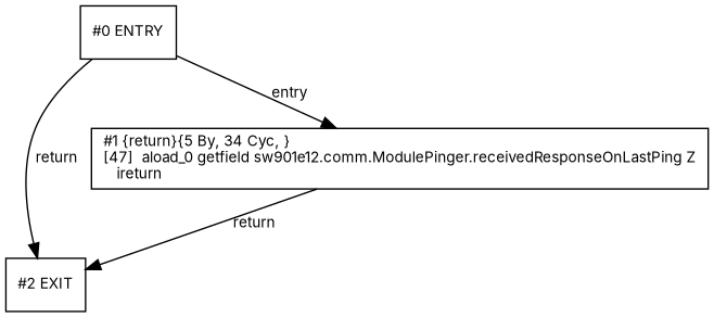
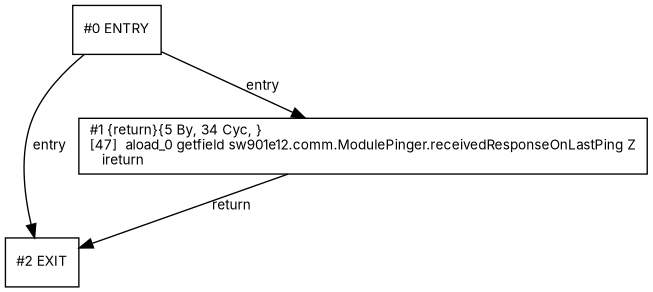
  digraph {
    fontname=Inter
    node [fontname=Inter fontsize=10 shape=box]
    edge [fontname=Inter fontsize=10]
    n1 [label="#0 ENTRY"]
    n2 [label="#2 EXIT"]
    n3 [label="#1 {return}{5 By, 34 Cyc, }\l[47]  aload_0 getfield sw901e12.comm.ModulePinger.receivedResponseOnLastPing Z\l  \ ireturn\l"]
-   n1 -> n2 [label=return]
+   n1 -> n2 [label=entry]
    n1 -> n3 [label=entry]
    n3 -> n2 [label=return]
  }
